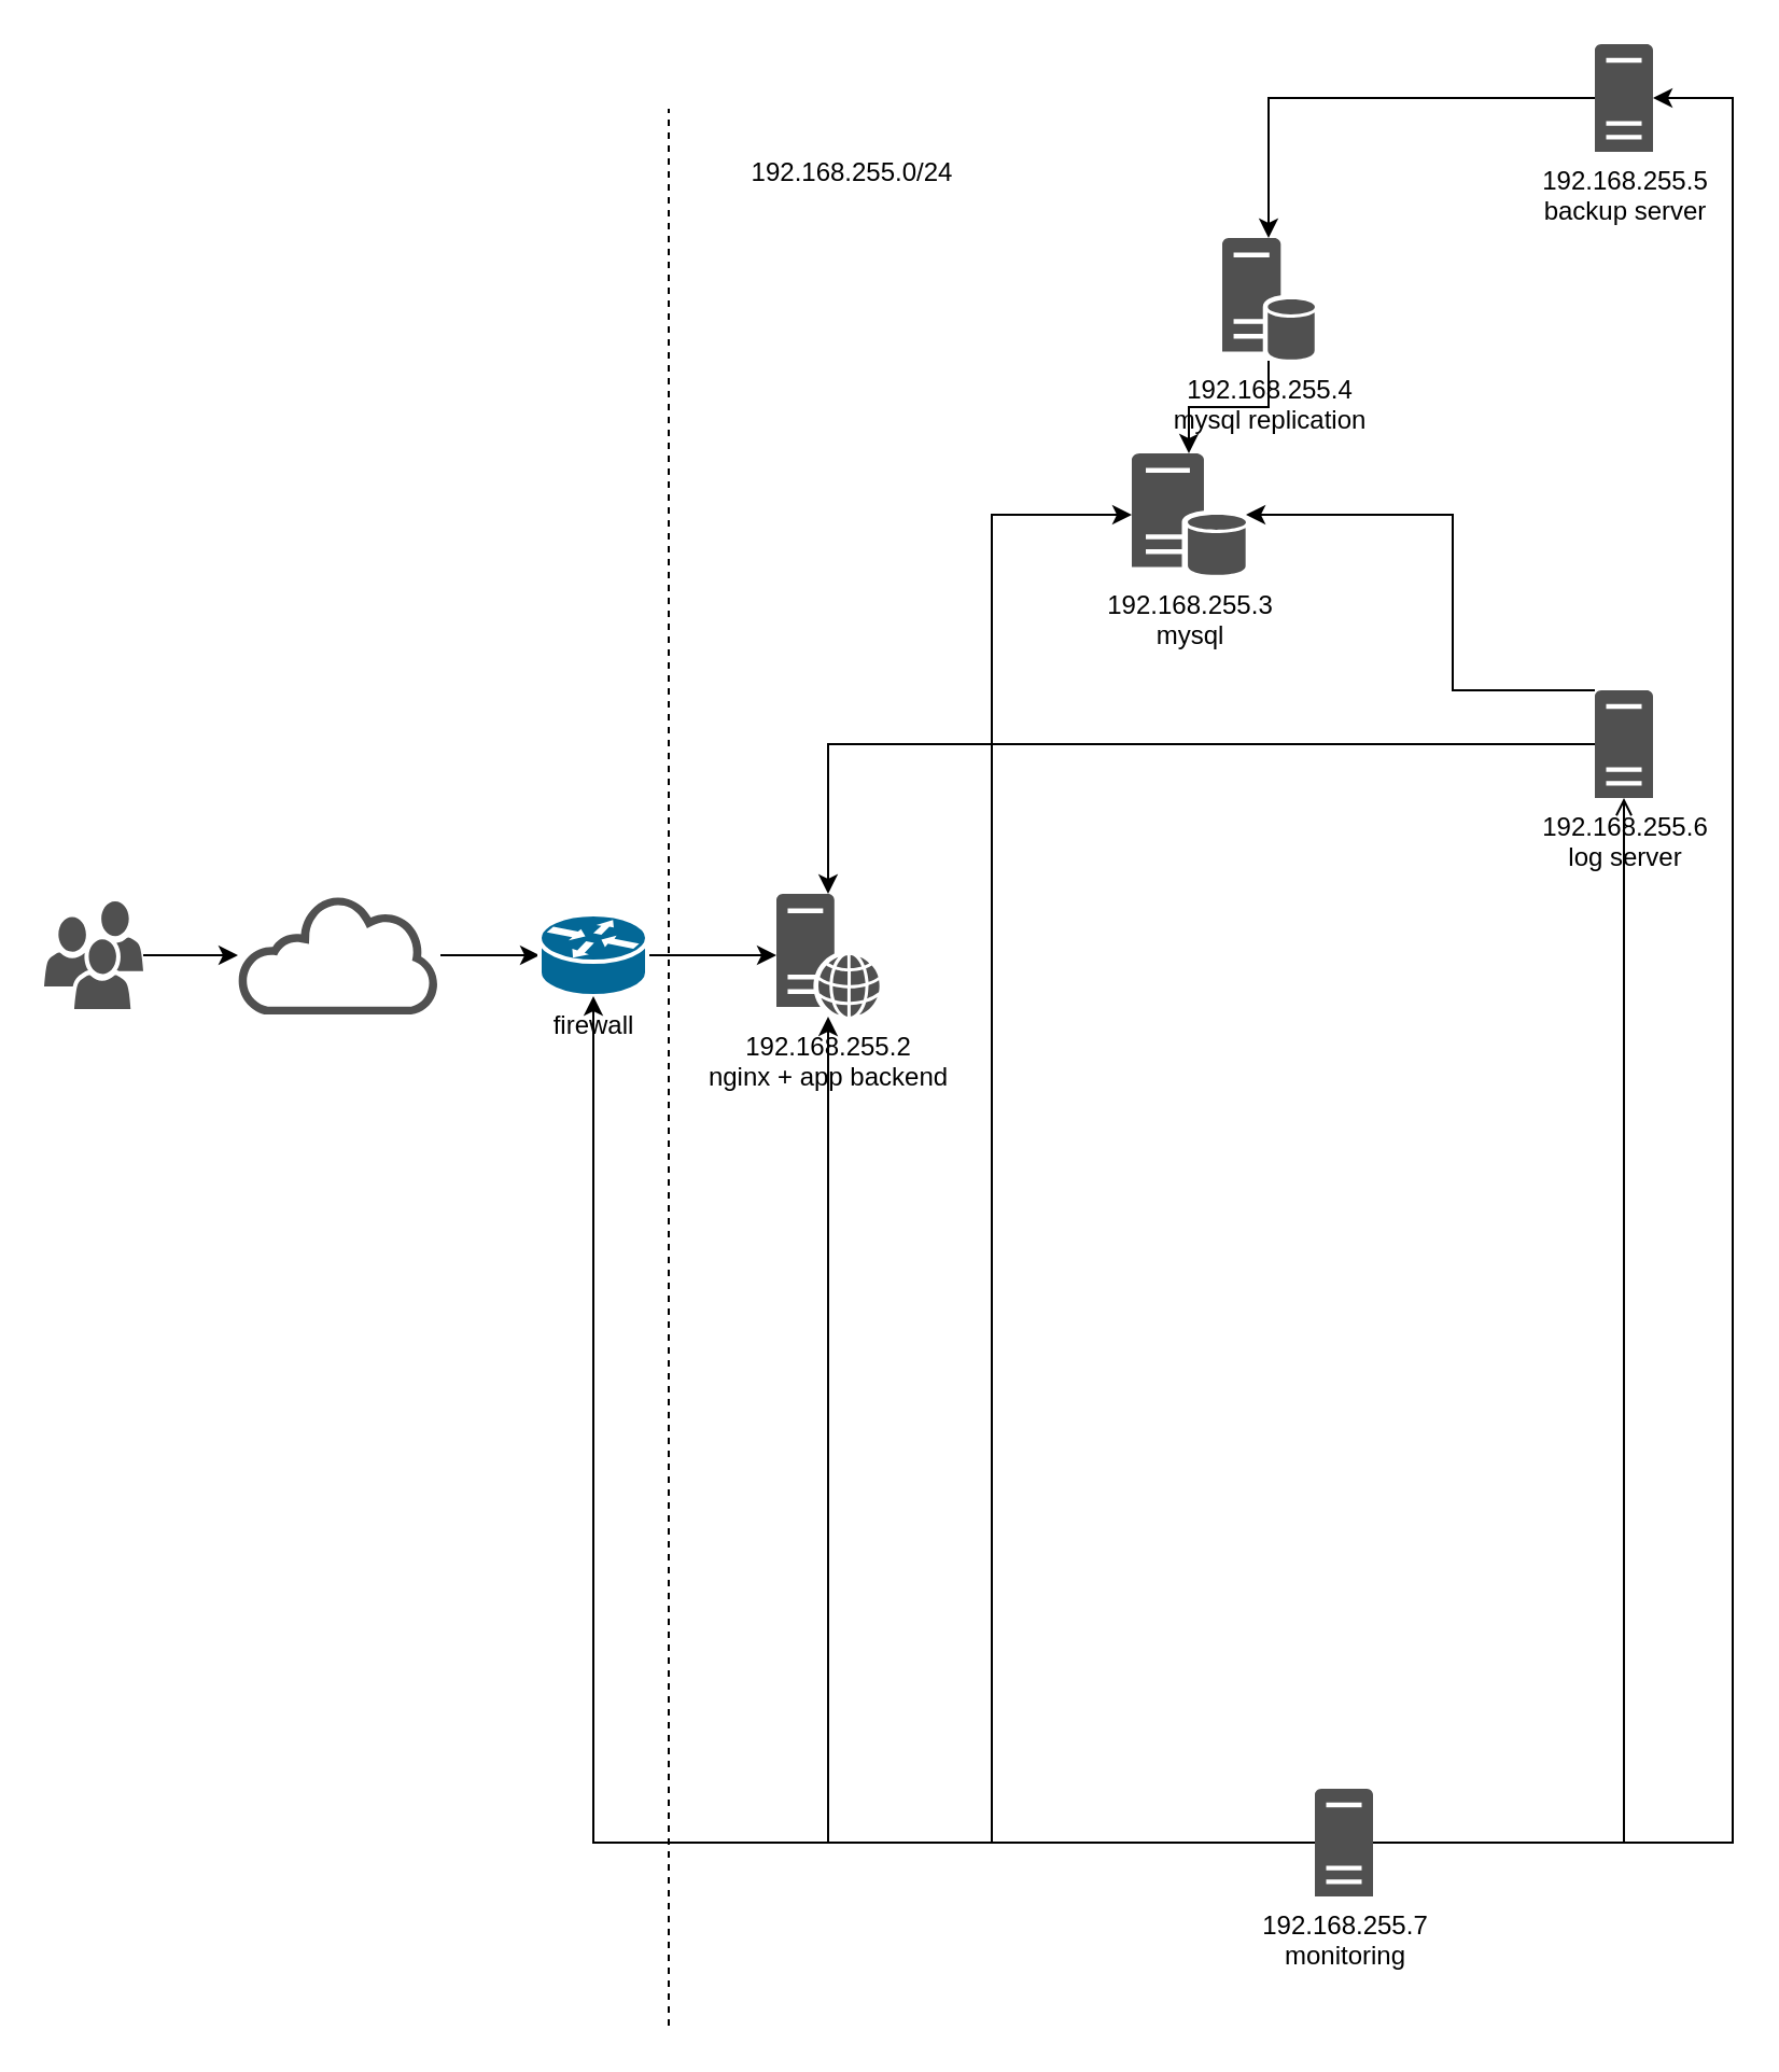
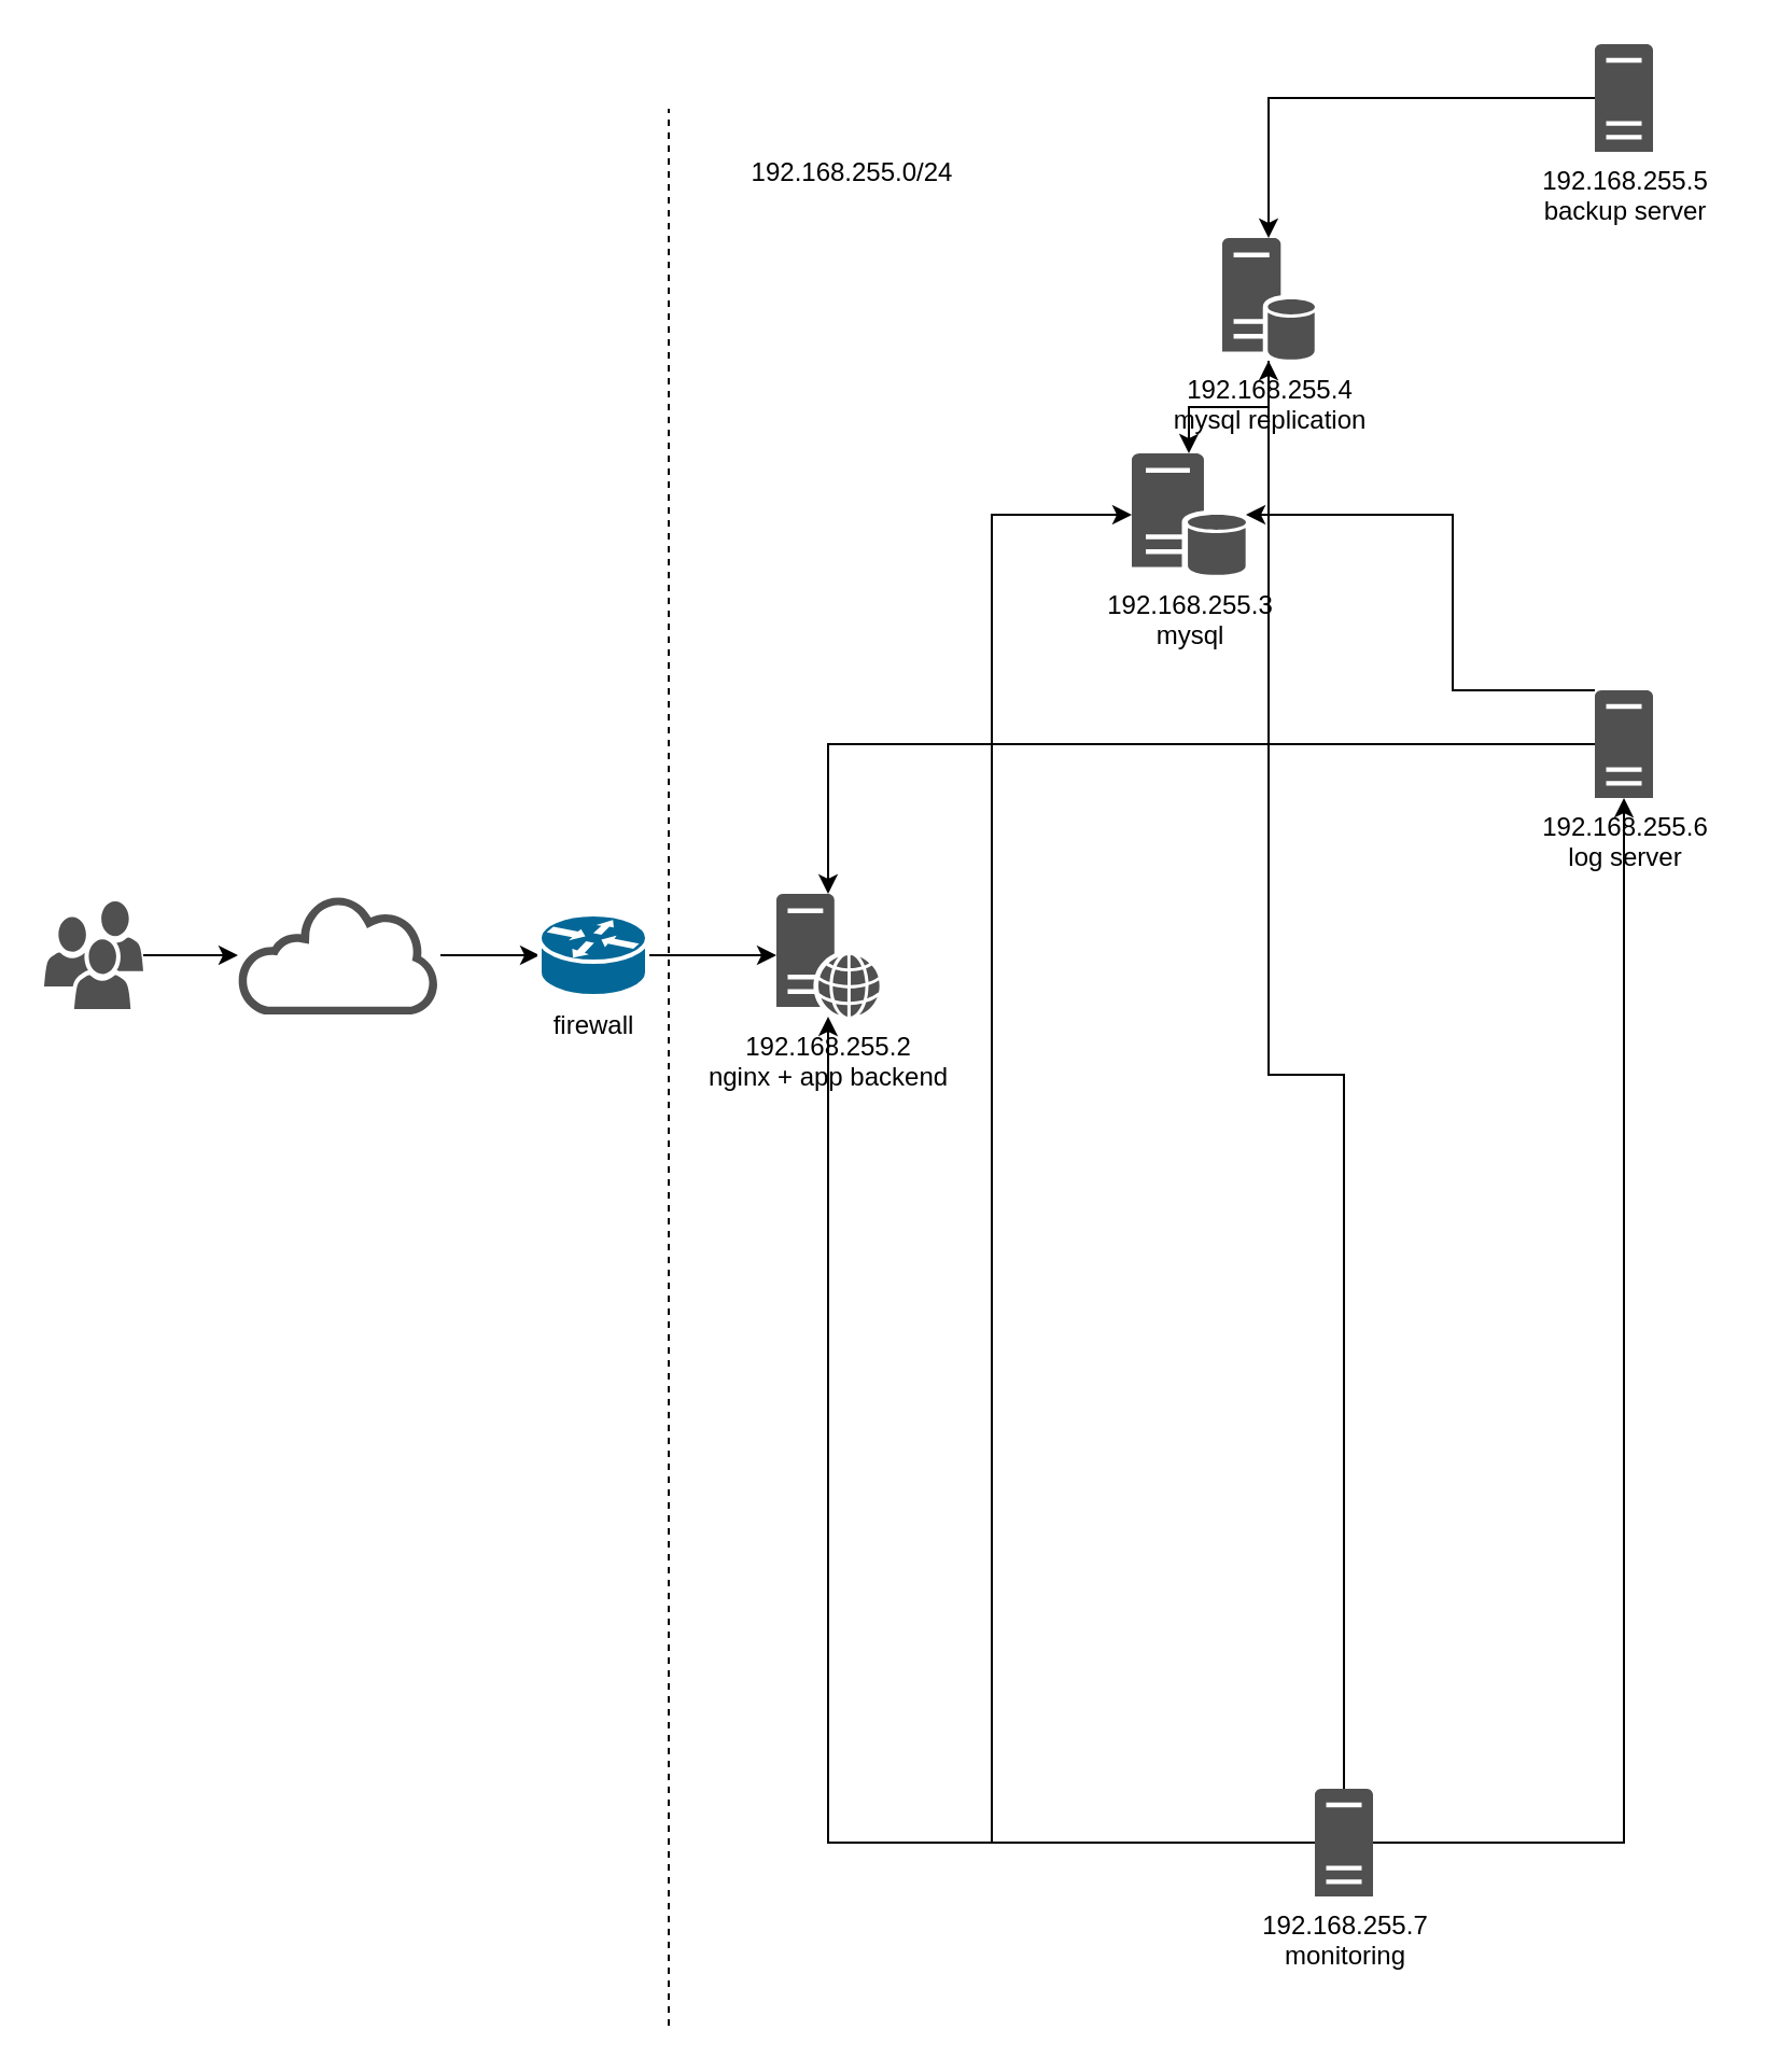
  <mxCell id="0" />
  <mxCell id="1" parent="0" />
  <mxCell id="2" style="edgeStyle=orthogonalEdgeStyle;rounded=0;orthogonalLoop=1;jettySize=auto;html=1;" parent="1" source="3" target="11" edge="1"><mxGeometry relative="1" as="geometry" /></mxCell>
  <mxCell id="3" value="" style="sketch=0;pointerEvents=1;shadow=0;dashed=0;html=1;strokeColor=none;fillColor=#505050;labelPosition=center;verticalLabelPosition=bottom;outlineConnect=0;verticalAlign=top;align=center;shape=mxgraph.office.clouds.cloud;" parent="1" vertex="1"><mxGeometry x="110" y="415.5" width="94" height="55" as="geometry" /></mxCell>
  <mxCell id="4" value="&lt;div&gt;192.168.255.3&lt;/div&gt;&lt;div&gt;mysql&lt;br&gt;&lt;/div&gt;" style="sketch=0;shadow=0;dashed=0;html=1;strokeColor=none;fillColor=#505050;labelPosition=center;verticalLabelPosition=bottom;verticalAlign=top;outlineConnect=0;align=center;shape=mxgraph.office.databases.database_server;" parent="1" vertex="1"><mxGeometry x="525" y="210" width="53" height="57" as="geometry" /></mxCell>
  <mxCell id="5" style="edgeStyle=orthogonalEdgeStyle;rounded=0;orthogonalLoop=1;jettySize=auto;html=1;" parent="1" source="6" target="4" edge="1"><mxGeometry relative="1" as="geometry" /></mxCell>
  <mxCell id="6" value="&lt;div&gt;192.168.255.4&lt;/div&gt;&lt;div&gt;mysql replication&lt;/div&gt;&lt;div&gt;&lt;br&gt;&lt;/div&gt;" style="sketch=0;shadow=0;dashed=0;html=1;strokeColor=none;fillColor=#505050;labelPosition=center;verticalLabelPosition=bottom;verticalAlign=top;outlineConnect=0;align=center;shape=mxgraph.office.databases.database_server;" parent="1" vertex="1"><mxGeometry x="567" y="110" width="43" height="57" as="geometry" /></mxCell>
  <mxCell id="7" value="&lt;div&gt;192.168.255.2&lt;/div&gt;&lt;div&gt;nginx + app backend&lt;br&gt;&lt;/div&gt;" style="sketch=0;pointerEvents=1;shadow=0;dashed=0;html=1;strokeColor=none;fillColor=#505050;labelPosition=center;verticalLabelPosition=bottom;verticalAlign=top;outlineConnect=0;align=center;shape=mxgraph.office.servers.web_server;labelPadding=0;" parent="1" vertex="1"><mxGeometry x="360" y="414.5" width="48" height="57" as="geometry" /></mxCell>
  <mxCell id="8" style="edgeStyle=orthogonalEdgeStyle;rounded=0;orthogonalLoop=1;jettySize=auto;html=1;" parent="1" source="9" target="3" edge="1"><mxGeometry relative="1" as="geometry" /></mxCell>
  <mxCell id="9" value="" style="sketch=0;pointerEvents=1;shadow=0;dashed=0;html=1;strokeColor=none;fillColor=#505050;labelPosition=center;verticalLabelPosition=bottom;verticalAlign=top;outlineConnect=0;align=center;shape=mxgraph.office.users.users;" parent="1" vertex="1"><mxGeometry x="20" y="418" width="46" height="50" as="geometry" /></mxCell>
  <mxCell id="10" style="edgeStyle=orthogonalEdgeStyle;rounded=0;orthogonalLoop=1;jettySize=auto;html=1;" parent="1" source="11" target="7" edge="1"><mxGeometry relative="1" as="geometry" /></mxCell>
  <mxCell id="11" value="&lt;div&gt;firewall&lt;/div&gt;" style="shape=mxgraph.cisco.routers.router;sketch=0;html=1;pointerEvents=1;dashed=0;fillColor=#036897;strokeColor=#ffffff;strokeWidth=2;verticalLabelPosition=bottom;verticalAlign=top;align=center;outlineConnect=0;" parent="1" vertex="1"><mxGeometry x="250" y="424" width="50" height="38" as="geometry" /></mxCell>
  <mxCell id="12" style="edgeStyle=orthogonalEdgeStyle;rounded=0;orthogonalLoop=1;jettySize=auto;html=1;" edge="1" parent="1" source="13" target="6"><mxGeometry relative="1" as="geometry" /></mxCell>
  <mxCell id="13" value="&lt;div&gt;192.168.255.5&lt;/div&gt;&lt;div&gt;backup server&lt;/div&gt;" style="sketch=0;pointerEvents=1;shadow=0;dashed=0;html=1;strokeColor=none;fillColor=#505050;labelPosition=center;verticalLabelPosition=bottom;verticalAlign=top;outlineConnect=0;align=center;shape=mxgraph.office.servers.server_generic;" parent="1" vertex="1"><mxGeometry x="740" y="20" width="27" height="50" as="geometry" /></mxCell>
  <mxCell id="14" style="edgeStyle=orthogonalEdgeStyle;rounded=0;orthogonalLoop=1;jettySize=auto;html=1;" parent="1" source="19" target="7" edge="1"><mxGeometry relative="1" as="geometry" /></mxCell>
  <mxCell id="15" style="edgeStyle=orthogonalEdgeStyle;rounded=0;orthogonalLoop=1;jettySize=auto;html=1;" parent="1" source="19" target="4" edge="1"><mxGeometry relative="1" as="geometry"><Array as="points"><mxPoint x="460" y="855" /></Array></mxGeometry></mxCell>
- <mxCell id="16" style="edgeStyle=orthogonalEdgeStyle;rounded=0;orthogonalLoop=1;jettySize=auto;html=1;endArrow=open;" edge="1" parent="1" source="19" target="22"><mxGeometry relative="1" as="geometry" /></mxCell>
- <mxCell id="17" style="edgeStyle=orthogonalEdgeStyle;rounded=0;orthogonalLoop=1;jettySize=auto;html=1;" edge="1" parent="1" source="19" target="13"><mxGeometry relative="1" as="geometry"><Array as="points"><mxPoint x="804" y="855" /></Array></mxGeometry></mxCell>
- <mxCell id="18" style="edgeStyle=orthogonalEdgeStyle;rounded=0;orthogonalLoop=1;jettySize=auto;html=1;" edge="1" parent="1" source="19" target="11"><mxGeometry relative="1" as="geometry" /></mxCell>
+ <mxCell id="16" style="edgeStyle=orthogonalEdgeStyle;rounded=0;orthogonalLoop=1;jettySize=auto;html=1;" edge="1" parent="1" source="19" target="22"><mxGeometry relative="1" as="geometry" /></mxCell>
+ <mxCell id="18" style="edgeStyle=orthogonalEdgeStyle;rounded=0;orthogonalLoop=1;jettySize=auto;html=1;" edge="1" parent="1" source="19" target="6"><mxGeometry relative="1" as="geometry" /></mxCell>
  <mxCell id="19" value="&lt;div&gt;192.168.255.7&lt;/div&gt;&lt;div&gt;monitoring&lt;/div&gt;" style="sketch=0;pointerEvents=1;shadow=0;dashed=0;html=1;strokeColor=none;fillColor=#505050;labelPosition=center;verticalLabelPosition=bottom;verticalAlign=top;outlineConnect=0;align=center;shape=mxgraph.office.servers.server_generic;" parent="1" vertex="1"><mxGeometry x="610" y="830" width="27" height="50" as="geometry" /></mxCell>
  <mxCell id="20" style="edgeStyle=orthogonalEdgeStyle;rounded=0;orthogonalLoop=1;jettySize=auto;html=1;" parent="1" source="22" target="7" edge="1"><mxGeometry relative="1" as="geometry"><Array as="points"><mxPoint x="384" y="345" /></Array></mxGeometry></mxCell>
  <mxCell id="21" style="edgeStyle=orthogonalEdgeStyle;rounded=0;orthogonalLoop=1;jettySize=auto;html=1;" parent="1" source="22" target="4" edge="1"><mxGeometry relative="1" as="geometry"><Array as="points"><mxPoint x="674" y="320" /></Array></mxGeometry></mxCell>
  <mxCell id="22" value="&lt;div&gt;192.168.255.6&lt;/div&gt;&lt;div&gt;log server&lt;/div&gt;&lt;div&gt;&lt;br&gt;&lt;/div&gt;" style="sketch=0;pointerEvents=1;shadow=0;dashed=0;html=1;strokeColor=none;fillColor=#505050;labelPosition=center;verticalLabelPosition=bottom;verticalAlign=top;outlineConnect=0;align=center;shape=mxgraph.office.servers.server_generic;" parent="1" vertex="1"><mxGeometry x="740" y="320" width="27" height="50" as="geometry" /></mxCell>
  <mxCell id="23" value="" style="endArrow=none;dashed=1;html=1;rounded=0;" edge="1" parent="1"><mxGeometry width="50" height="50" relative="1" as="geometry"><mxPoint x="310" y="940" as="sourcePoint" /><mxPoint x="310" y="50" as="targetPoint" /></mxGeometry></mxCell>
  <mxCell id="24" value="192.168.255.0/24" style="text;html=1;align=center;verticalAlign=middle;resizable=0;points=[];autosize=1;strokeColor=none;fillColor=none;" vertex="1" parent="1"><mxGeometry x="340" y="70" width="110" height="20" as="geometry" /></mxCell>
